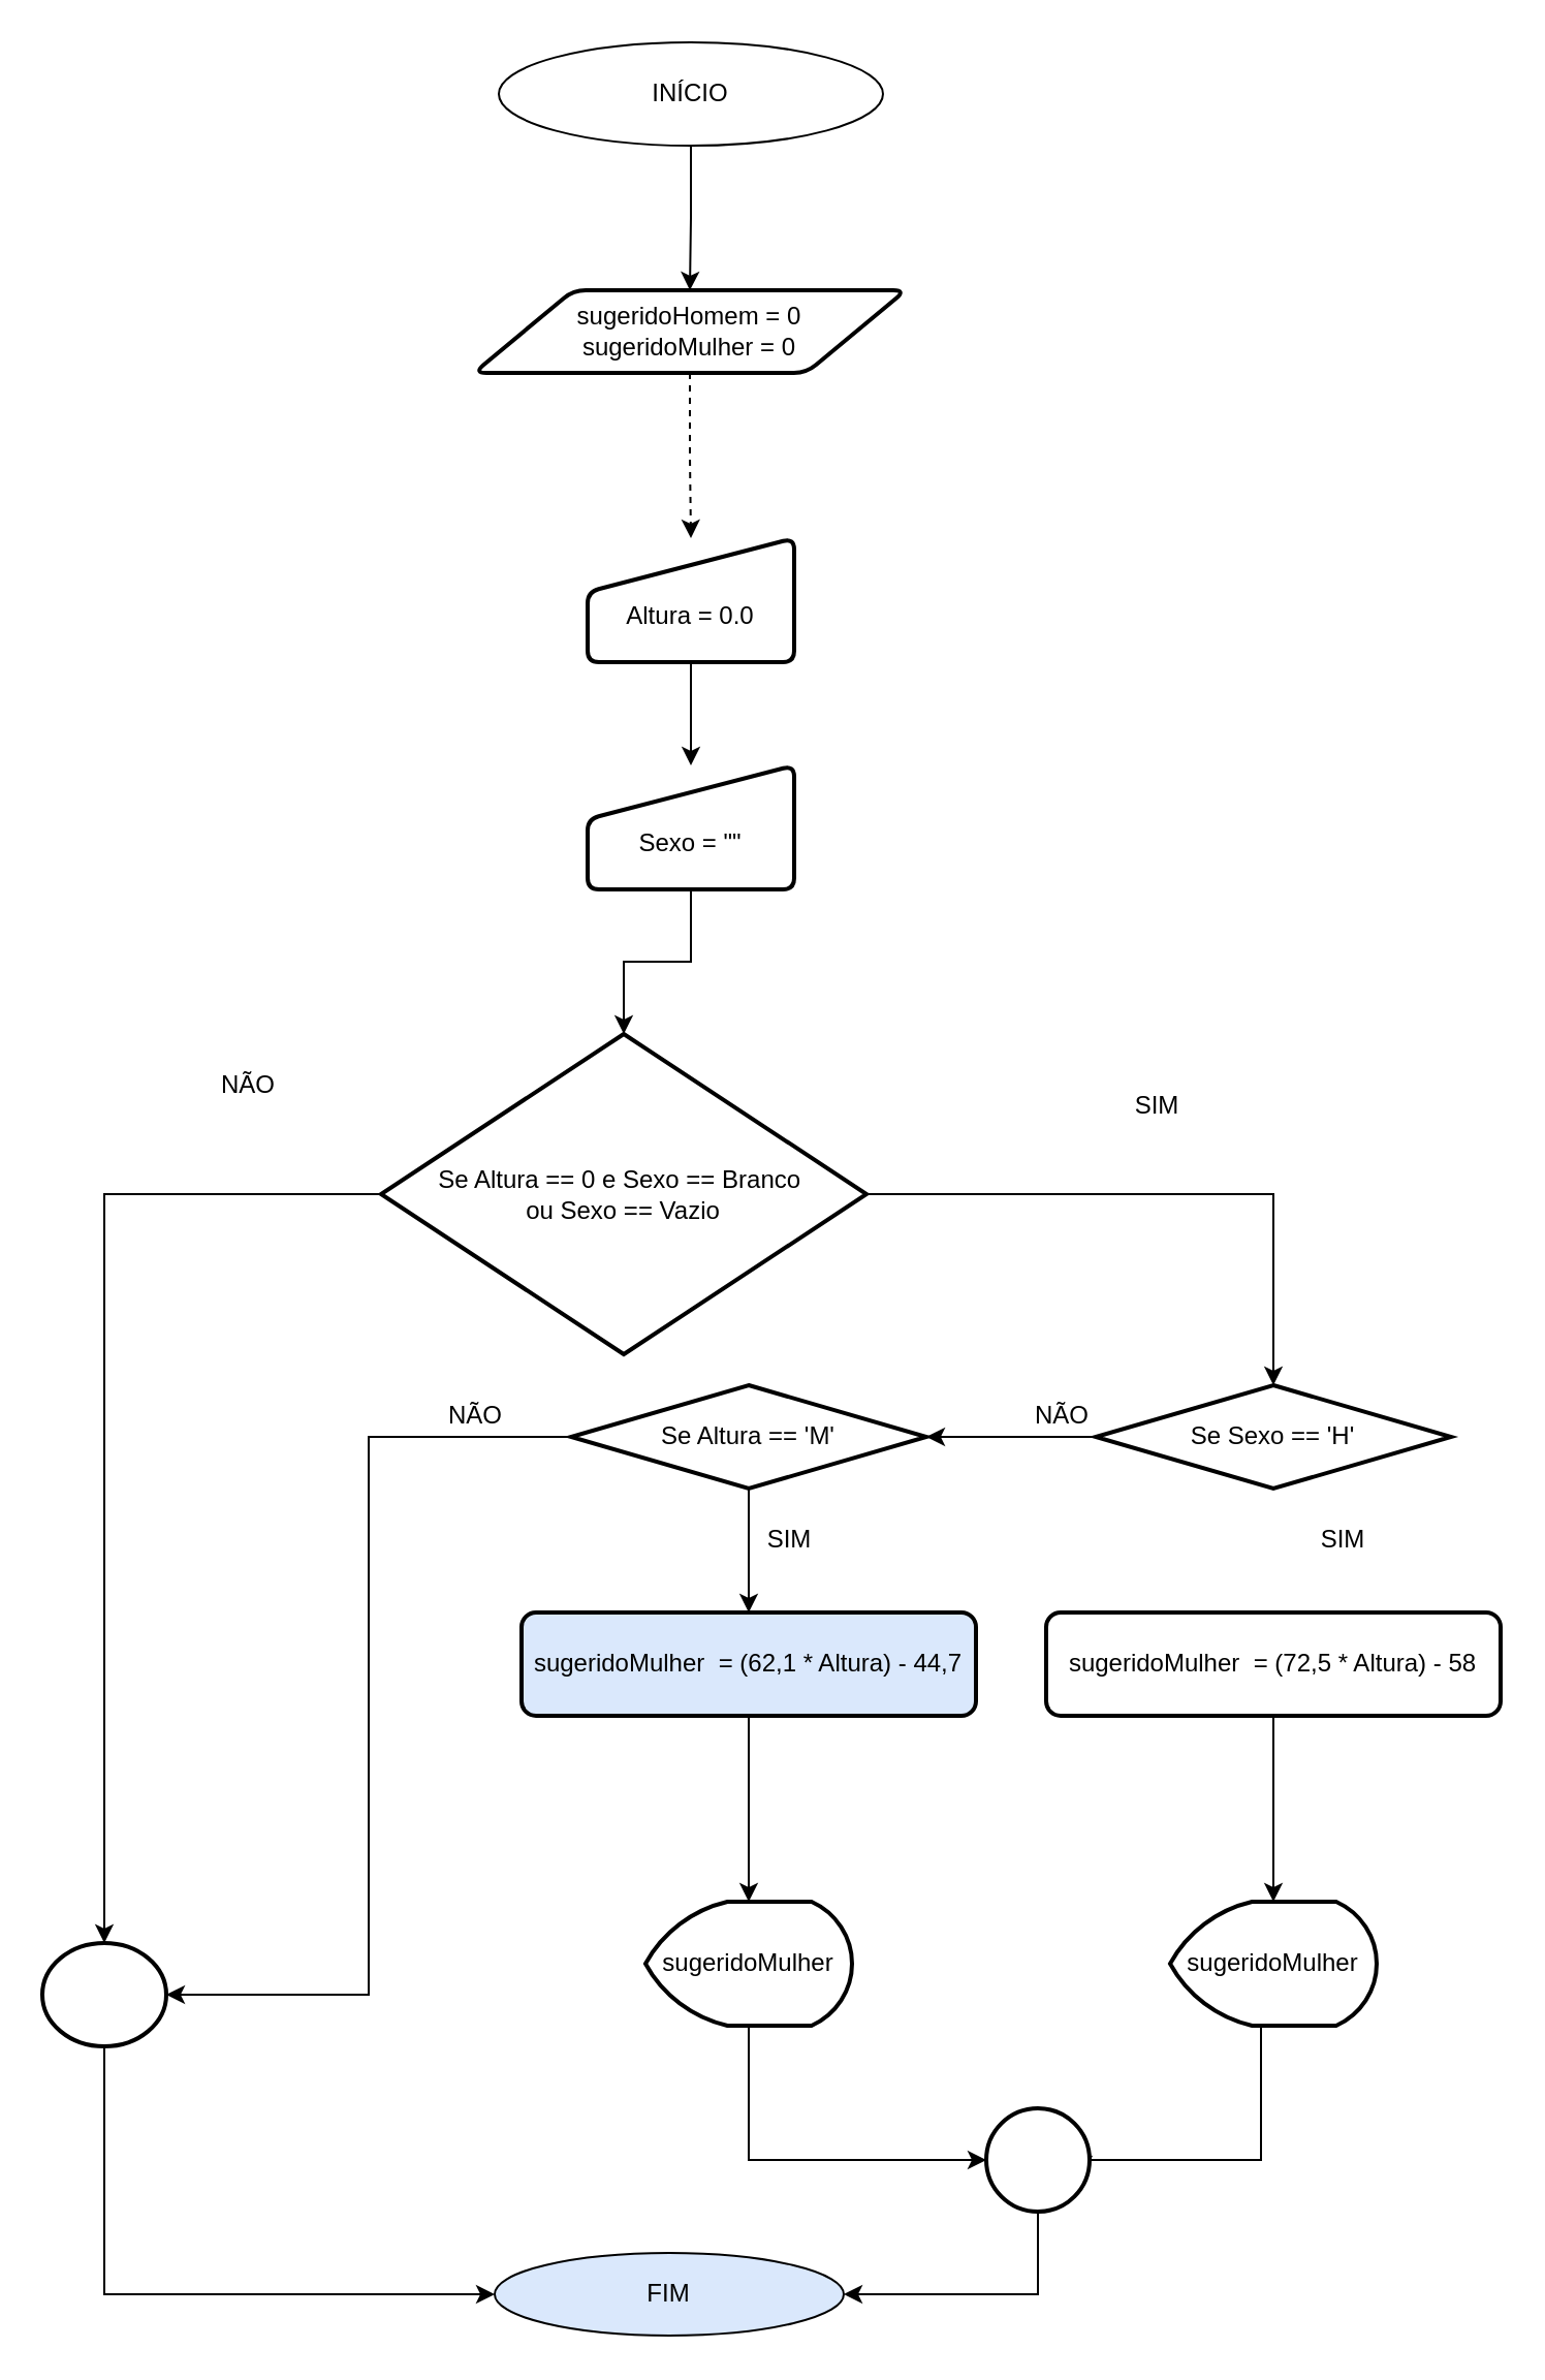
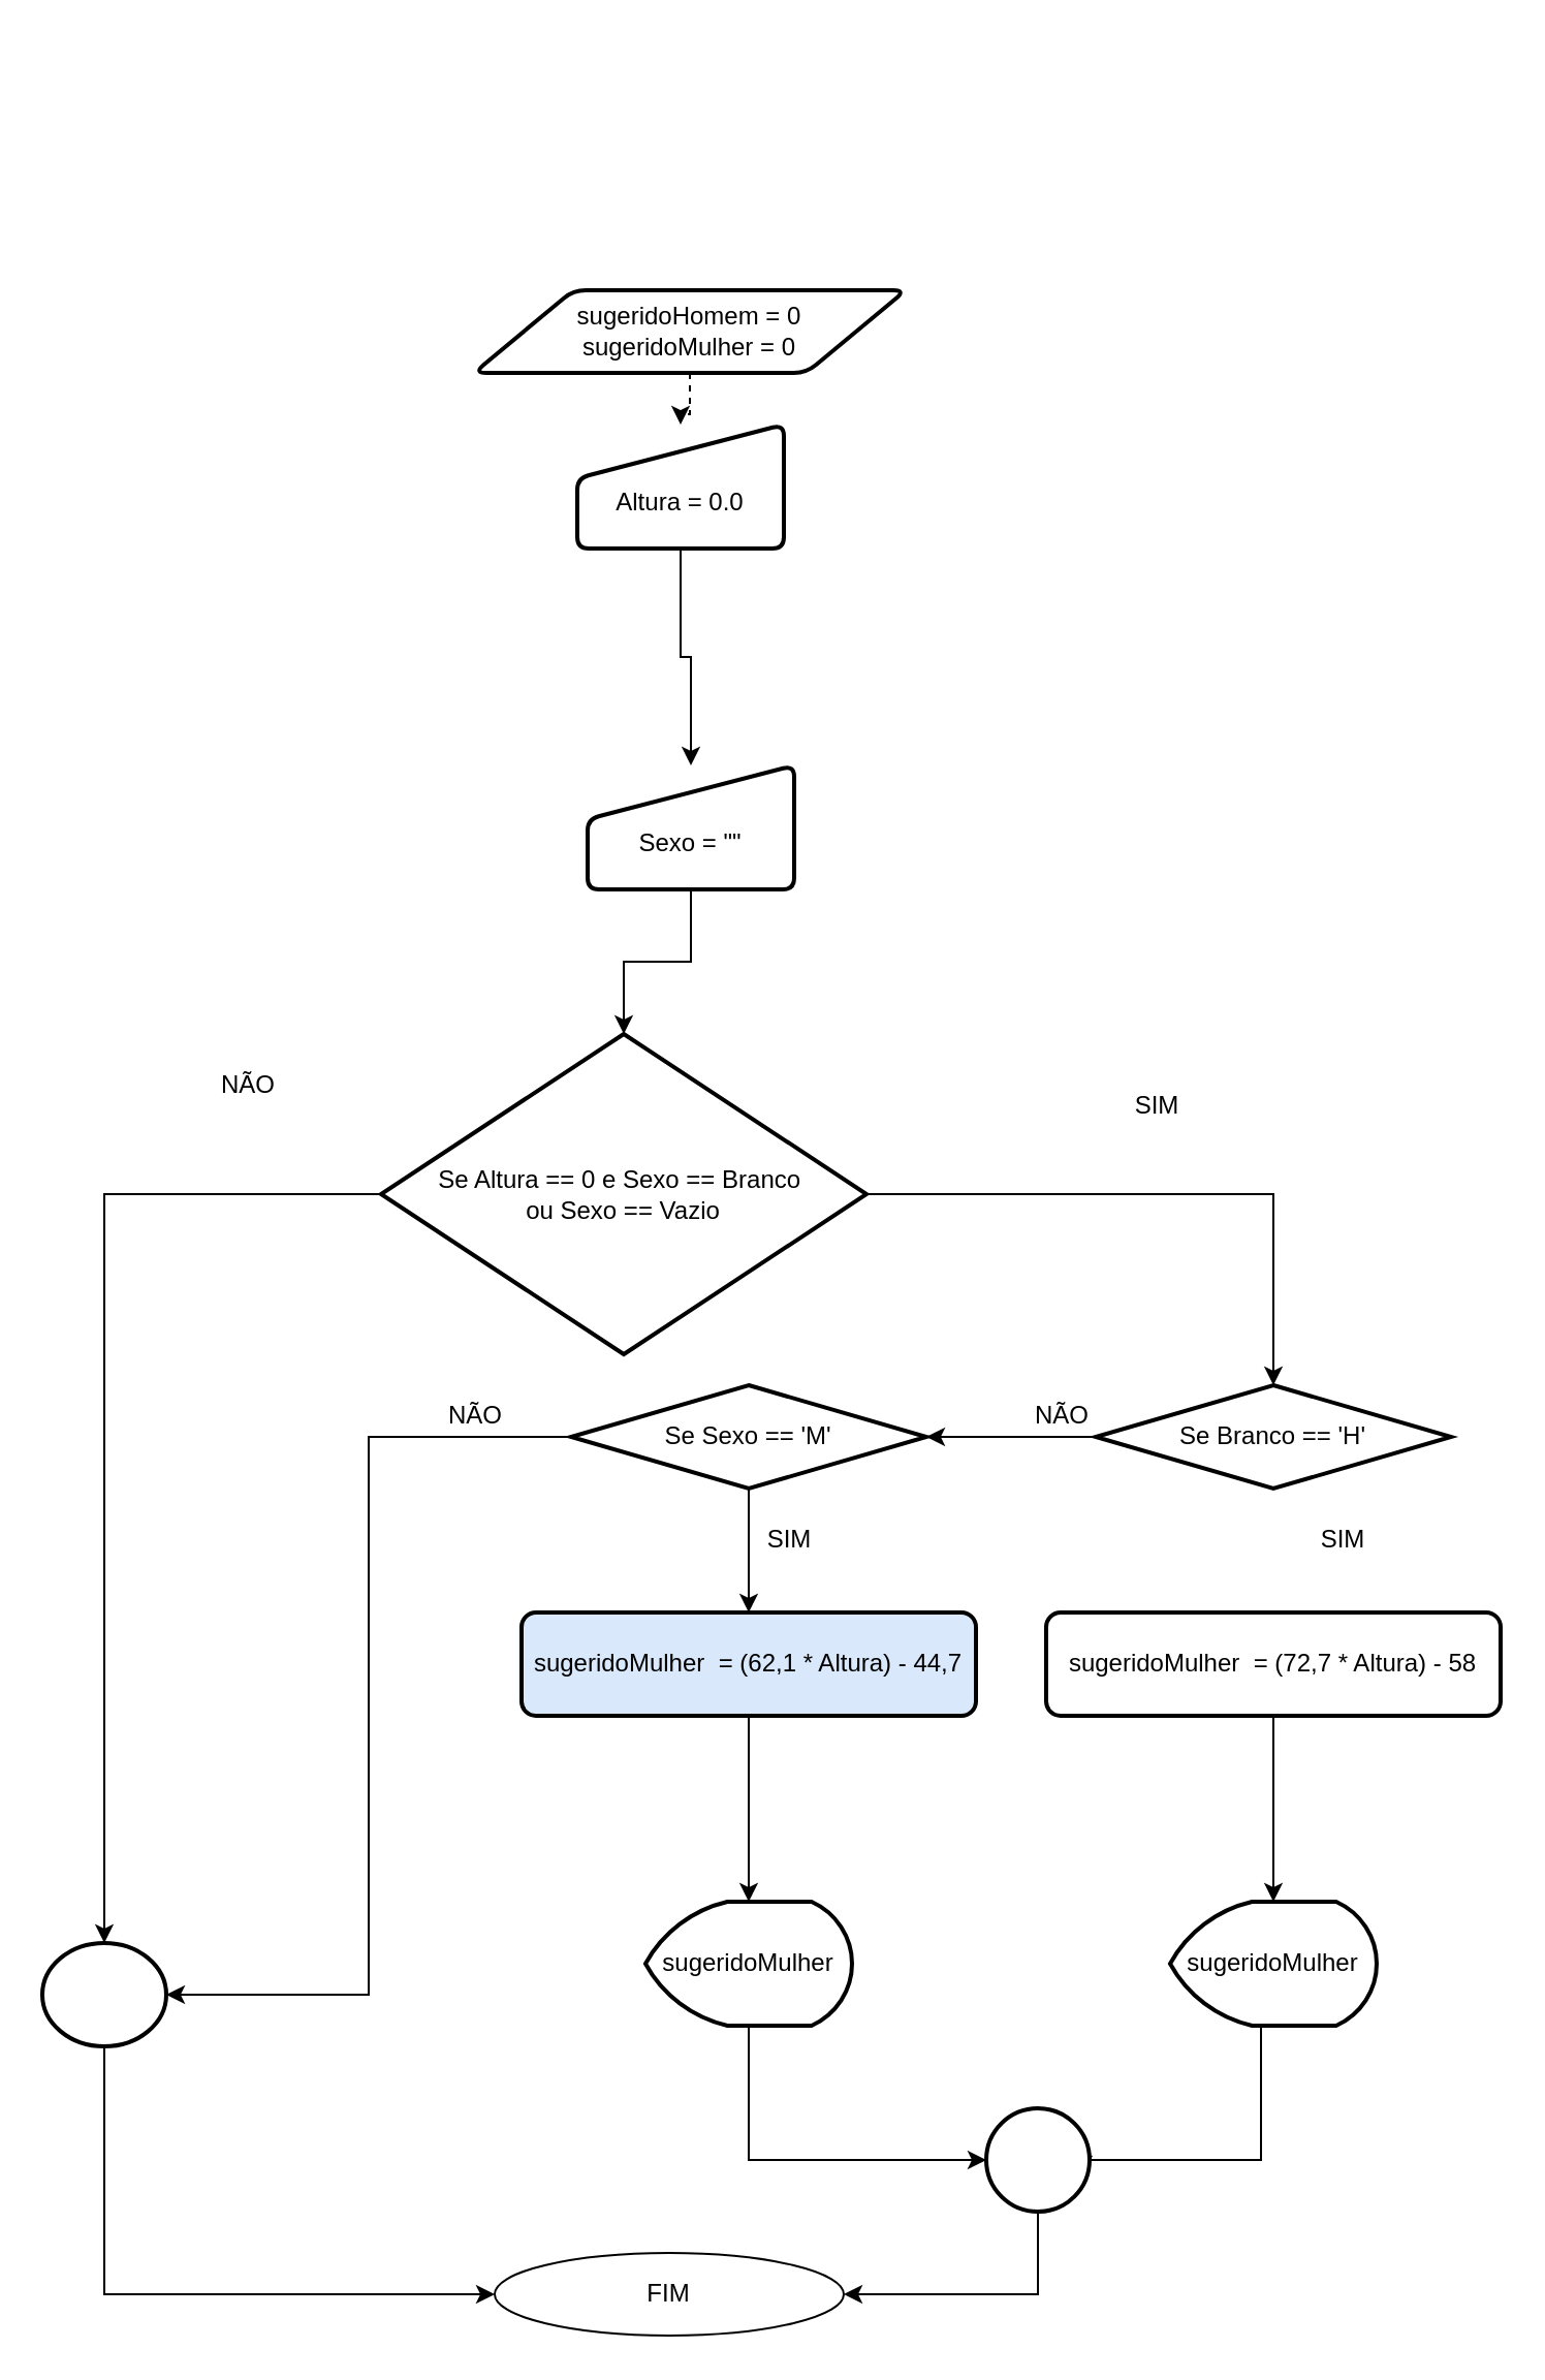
  <mxCell id="0" />
  <mxCell id="1" parent="0" />
- <mxCell id="2" value="" style="edgeStyle=orthogonalEdgeStyle;rounded=0;orthogonalLoop=1;jettySize=auto;html=1;" edge="1" parent="1" source="3" target="17"><mxGeometry relative="1" as="geometry" /></mxCell>
- <mxCell id="3" value="INÍCIO" style="ellipse;whiteSpace=wrap;html=1;" vertex="1" parent="1"><mxGeometry x="241" y="20" width="186" height="50" as="geometry" /></mxCell>
- <mxCell id="4" value="FIM" style="ellipse;whiteSpace=wrap;html=1;fillColor=#dae8fc;" vertex="1" parent="1"><mxGeometry x="239" y="1090" width="169" height="40" as="geometry" /></mxCell>
+ <mxCell id="4" value="FIM" style="ellipse;whiteSpace=wrap;html=1;" vertex="1" parent="1"><mxGeometry x="239" y="1090" width="169" height="40" as="geometry" /></mxCell>
  <mxCell id="5" value="" style="edgeStyle=orthogonalEdgeStyle;rounded=0;orthogonalLoop=1;jettySize=auto;html=1;" edge="1" parent="1" source="6" target="8"><mxGeometry relative="1" as="geometry" /></mxCell>
- <mxCell id="6" value="&lt;div&gt;&lt;br&gt;&lt;/div&gt;Altura = 0.0" style="html=1;strokeWidth=2;shape=manualInput;whiteSpace=wrap;rounded=1;size=26;arcSize=11;" vertex="1" parent="1"><mxGeometry x="284" y="260" width="100" height="60" as="geometry" /></mxCell>
+ <mxCell id="6" value="&lt;div&gt;&lt;br&gt;&lt;/div&gt;Altura = 0.0" style="html=1;strokeWidth=2;shape=manualInput;whiteSpace=wrap;rounded=1;size=26;arcSize=11;" vertex="1" parent="1"><mxGeometry x="279" y="205" width="100" height="60" as="geometry" /></mxCell>
  <mxCell id="7" value="" style="edgeStyle=orthogonalEdgeStyle;rounded=0;orthogonalLoop=1;jettySize=auto;html=1;" edge="1" parent="1" source="8" target="11"><mxGeometry relative="1" as="geometry" /></mxCell>
  <mxCell id="8" value="&lt;div&gt;&lt;br&gt;&lt;/div&gt;Sexo = &quot;&quot;&lt;div&gt;&lt;/div&gt;" style="html=1;strokeWidth=2;shape=manualInput;whiteSpace=wrap;rounded=1;size=26;arcSize=11;" vertex="1" parent="1"><mxGeometry x="284" y="370" width="100" height="60" as="geometry" /></mxCell>
  <mxCell id="9" value="" style="edgeStyle=orthogonalEdgeStyle;rounded=0;orthogonalLoop=1;jettySize=auto;html=1;" edge="1" parent="1" source="11" target="13"><mxGeometry relative="1" as="geometry" /></mxCell>
  <mxCell id="10" value="" style="edgeStyle=orthogonalEdgeStyle;rounded=0;orthogonalLoop=1;jettySize=auto;html=1;entryX=0.5;entryY=0;entryDx=0;entryDy=0;entryPerimeter=0;" edge="1" parent="1" source="11" target="22"><mxGeometry relative="1" as="geometry"><mxPoint x="586" y="550" as="targetPoint" /></mxGeometry></mxCell>
  <mxCell id="11" value="&lt;div&gt;&lt;span style=&quot;background-color: transparent; color: light-dark(rgb(0, 0, 0), rgb(255, 255, 255));&quot;&gt;Se Altura == 0 e Sexo == Branco&amp;nbsp;&lt;/span&gt;&lt;/div&gt;&lt;div&gt;&lt;span style=&quot;background-color: transparent; color: light-dark(rgb(0, 0, 0), rgb(255, 255, 255));&quot;&gt;ou Sexo == Vazio&lt;/span&gt;&lt;br&gt;&lt;/div&gt;" style="strokeWidth=2;html=1;shape=mxgraph.flowchart.decision;whiteSpace=wrap;" vertex="1" parent="1"><mxGeometry x="184" y="500" width="235" height="155" as="geometry" /></mxCell>
  <mxCell id="12" value="" style="edgeStyle=orthogonalEdgeStyle;rounded=0;orthogonalLoop=1;jettySize=auto;html=1;entryX=0;entryY=0.5;entryDx=0;entryDy=0;" edge="1" parent="1" source="13" target="4"><mxGeometry relative="1" as="geometry"><mxPoint x="50" y="1080" as="targetPoint" /><Array as="points"><mxPoint x="50" y="1110" /></Array></mxGeometry></mxCell>
  <mxCell id="13" value="" style="ellipse;whiteSpace=wrap;html=1;strokeWidth=2;" vertex="1" parent="1"><mxGeometry x="20" y="940" width="60" height="50" as="geometry" /></mxCell>
  <mxCell id="14" value="NÃO" style="text;html=1;align=center;verticalAlign=middle;whiteSpace=wrap;rounded=0;" vertex="1" parent="1"><mxGeometry x="90" y="510" width="60" height="30" as="geometry" /></mxCell>
  <mxCell id="15" value="SIM" style="text;html=1;align=center;verticalAlign=middle;whiteSpace=wrap;rounded=0;" vertex="1" parent="1"><mxGeometry x="530" y="520" width="60" height="30" as="geometry" /></mxCell>
  <mxCell id="16" value="" style="edgeStyle=orthogonalEdgeStyle;rounded=0;orthogonalLoop=1;jettySize=auto;html=1;dashed=1;" edge="1" parent="1" source="17" target="6"><mxGeometry relative="1" as="geometry" /></mxCell>
  <mxCell id="17" value="sugeridoHomem = 0&lt;div&gt;sugeridoMulher = 0&lt;/div&gt;" style="shape=parallelogram;html=1;strokeWidth=2;perimeter=parallelogramPerimeter;whiteSpace=wrap;rounded=1;arcSize=12;size=0.23;" vertex="1" parent="1"><mxGeometry x="229" y="140" width="209" height="40" as="geometry" /></mxCell>
  <mxCell id="18" value="" style="edgeStyle=orthogonalEdgeStyle;rounded=0;orthogonalLoop=1;jettySize=auto;html=1;" edge="1" parent="1" source="20" target="24"><mxGeometry relative="1" as="geometry" /></mxCell>
  <mxCell id="19" value="" style="edgeStyle=orthogonalEdgeStyle;rounded=0;orthogonalLoop=1;jettySize=auto;html=1;entryX=1;entryY=0.5;entryDx=0;entryDy=0;" edge="1" parent="1" source="20" target="13"><mxGeometry relative="1" as="geometry"><mxPoint x="150" y="960" as="targetPoint" /></mxGeometry></mxCell>
- <mxCell id="20" value="&lt;div&gt;&lt;span style=&quot;background-color: transparent; color: light-dark(rgb(0, 0, 0), rgb(255, 255, 255));&quot;&gt;Se Altura == 'M'&lt;/span&gt;&lt;/div&gt;" style="strokeWidth=2;html=1;shape=mxgraph.flowchart.decision;whiteSpace=wrap;" vertex="1" parent="1"><mxGeometry x="276" y="670" width="172" height="50" as="geometry" /></mxCell>
+ <mxCell id="20" value="&lt;div&gt;&lt;span style=&quot;background-color: transparent; color: light-dark(rgb(0, 0, 0), rgb(255, 255, 255));&quot;&gt;Se Sexo == 'M'&lt;/span&gt;&lt;/div&gt;" style="strokeWidth=2;html=1;shape=mxgraph.flowchart.decision;whiteSpace=wrap;" vertex="1" parent="1"><mxGeometry x="276" y="670" width="172" height="50" as="geometry" /></mxCell>
  <mxCell id="21" value="" style="edgeStyle=orthogonalEdgeStyle;rounded=0;orthogonalLoop=1;jettySize=auto;html=1;" edge="1" parent="1" source="22" target="20"><mxGeometry relative="1" as="geometry" /></mxCell>
- <mxCell id="22" value="&lt;div&gt;&lt;span style=&quot;background-color: transparent; color: light-dark(rgb(0, 0, 0), rgb(255, 255, 255));&quot;&gt;Se Sexo == 'H'&lt;/span&gt;&lt;/div&gt;" style="strokeWidth=2;html=1;shape=mxgraph.flowchart.decision;whiteSpace=wrap;" vertex="1" parent="1"><mxGeometry x="530" y="670" width="172" height="50" as="geometry" /></mxCell>
+ <mxCell id="22" value="&lt;div&gt;&lt;span style=&quot;background-color: transparent; color: light-dark(rgb(0, 0, 0), rgb(255, 255, 255));&quot;&gt;Se Branco == 'H'&lt;/span&gt;&lt;/div&gt;" style="strokeWidth=2;html=1;shape=mxgraph.flowchart.decision;whiteSpace=wrap;" vertex="1" parent="1"><mxGeometry x="530" y="670" width="172" height="50" as="geometry" /></mxCell>
  <mxCell id="23" value="" style="edgeStyle=orthogonalEdgeStyle;rounded=0;orthogonalLoop=1;jettySize=auto;html=1;" edge="1" parent="1" source="24" target="28"><mxGeometry relative="1" as="geometry" /></mxCell>
  <mxCell id="24" value="sugeridoMulher&amp;nbsp; = (62,1 * Altura) - 44,7" style="rounded=1;whiteSpace=wrap;html=1;absoluteArcSize=1;arcSize=14;strokeWidth=2;fillColor=#dae8fc;" vertex="1" parent="1"><mxGeometry x="252" y="780" width="220" height="50" as="geometry" /></mxCell>
  <mxCell id="25" value="" style="edgeStyle=orthogonalEdgeStyle;rounded=0;orthogonalLoop=1;jettySize=auto;html=1;" edge="1" parent="1" source="26" target="30"><mxGeometry relative="1" as="geometry" /></mxCell>
- <mxCell id="26" value="sugeridoMulher&amp;nbsp; = (72,5 * Altura) - 58" style="rounded=1;whiteSpace=wrap;html=1;absoluteArcSize=1;arcSize=14;strokeWidth=2;" vertex="1" parent="1"><mxGeometry x="506" y="780" width="220" height="50" as="geometry" /></mxCell>
+ <mxCell id="26" value="sugeridoMulher&amp;nbsp; = (72,7 * Altura) - 58" style="rounded=1;whiteSpace=wrap;html=1;absoluteArcSize=1;arcSize=14;strokeWidth=2;" vertex="1" parent="1"><mxGeometry x="506" y="780" width="220" height="50" as="geometry" /></mxCell>
  <mxCell id="27" value="" style="edgeStyle=orthogonalEdgeStyle;rounded=0;orthogonalLoop=1;jettySize=auto;html=1;entryX=0;entryY=0.5;entryDx=0;entryDy=0;" edge="1" parent="1" source="28" target="32"><mxGeometry relative="1" as="geometry"><Array as="points"><mxPoint x="362" y="1045" /></Array></mxGeometry></mxCell>
  <mxCell id="28" value="sugeridoMulher" style="strokeWidth=2;html=1;shape=mxgraph.flowchart.display;whiteSpace=wrap;" vertex="1" parent="1"><mxGeometry x="312" y="920" width="100" height="60" as="geometry" /></mxCell>
  <mxCell id="29" value="" style="edgeStyle=orthogonalEdgeStyle;rounded=0;orthogonalLoop=1;jettySize=auto;html=1;entryX=0.94;entryY=0.64;entryDx=0;entryDy=0;entryPerimeter=0;" edge="1" parent="1" source="30" target="32"><mxGeometry relative="1" as="geometry"><mxPoint x="630" y="1090" as="targetPoint" /><Array as="points"><mxPoint x="610" y="1045" /><mxPoint x="524" y="1045" /></Array></mxGeometry></mxCell>
  <mxCell id="30" value="sugeridoMulher" style="strokeWidth=2;html=1;shape=mxgraph.flowchart.display;whiteSpace=wrap;" vertex="1" parent="1"><mxGeometry x="566" y="920" width="100" height="60" as="geometry" /></mxCell>
  <mxCell id="31" value="" style="edgeStyle=orthogonalEdgeStyle;rounded=0;orthogonalLoop=1;jettySize=auto;html=1;entryX=1;entryY=0.5;entryDx=0;entryDy=0;" edge="1" parent="1" source="32" target="4"><mxGeometry relative="1" as="geometry"><mxPoint x="502" y="1150" as="targetPoint" /><Array as="points"><mxPoint x="502" y="1110" /></Array></mxGeometry></mxCell>
  <mxCell id="32" value="" style="ellipse;whiteSpace=wrap;html=1;strokeWidth=2;" vertex="1" parent="1"><mxGeometry x="477" y="1020" width="50" height="50" as="geometry" /></mxCell>
  <mxCell id="33" value="SIM" style="text;html=1;align=center;verticalAlign=middle;whiteSpace=wrap;rounded=0;" vertex="1" parent="1"><mxGeometry x="352" y="730" width="60" height="30" as="geometry" /></mxCell>
  <mxCell id="34" value="SIM" style="text;html=1;align=center;verticalAlign=middle;whiteSpace=wrap;rounded=0;" vertex="1" parent="1"><mxGeometry x="620" y="730" width="60" height="30" as="geometry" /></mxCell>
  <mxCell id="35" value="NÃO" style="text;html=1;align=center;verticalAlign=middle;whiteSpace=wrap;rounded=0;" vertex="1" parent="1"><mxGeometry x="484" y="670" width="60" height="30" as="geometry" /></mxCell>
  <mxCell id="36" value="NÃO" style="text;html=1;align=center;verticalAlign=middle;whiteSpace=wrap;rounded=0;" vertex="1" parent="1"><mxGeometry x="200" y="670" width="60" height="30" as="geometry" /></mxCell>
